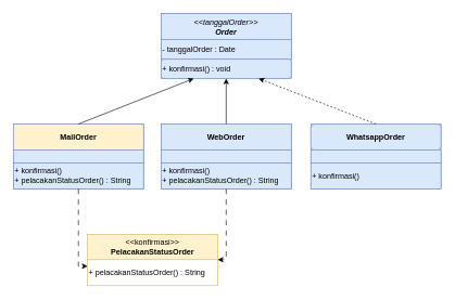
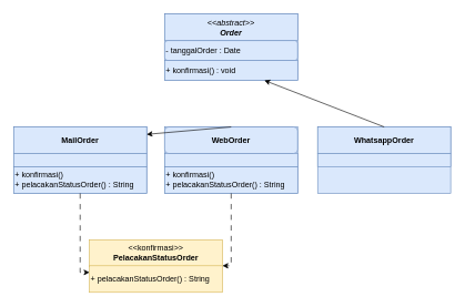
  <mxCell id="0" />
  <mxCell id="1" parent="0" />
  <mxCell id="2" value="" style="group;fillColor=#dae8fc;strokeColor=#6c8ebf;" parent="1" vertex="1" connectable="0"><mxGeometry x="247" y="20" width="200" height="100" as="geometry" /></mxCell>
- <mxCell id="3" value="- tanggalOrder : Date" style="rounded=0;whiteSpace=wrap;html=1;align=left;fillColor=#dae8fc;strokeColor=#6c8ebf;" parent="2" vertex="1"><mxGeometry y="40" width="200" height="30" as="geometry" /></mxCell>
- <mxCell id="4" value="&lt;i&gt;&amp;lt;&amp;lt;tanggalOrder&amp;gt;&amp;gt;&lt;br&gt;&lt;b&gt;Order&lt;/b&gt;&lt;/i&gt;" style="rounded=0;whiteSpace=wrap;html=1;fillColor=#dae8fc;strokeColor=#6c8ebf;" parent="2" vertex="1"><mxGeometry width="200" height="40" as="geometry" /></mxCell>
- <mxCell id="5" value="+ konfirmasi() : void" style="whiteSpace=wrap;html=1;align=left;fillColor=#dae8fc;strokeColor=#6c8ebf;rounded=1;" parent="2" vertex="1"><mxGeometry y="70" width="200" height="30" as="geometry" /></mxCell>
+ <mxCell id="3" value="- tanggalOrder : Date" style="whiteSpace=wrap;html=1;align=left;fillColor=#dae8fc;strokeColor=#6c8ebf;rounded=1;" parent="2" vertex="1"><mxGeometry y="40" width="200" height="30" as="geometry" /></mxCell>
+ <mxCell id="4" value="&lt;i&gt;&amp;lt;&amp;lt;abstract&amp;gt;&amp;gt;&lt;br&gt;&lt;b&gt;Order&lt;/b&gt;&lt;/i&gt;" style="rounded=0;whiteSpace=wrap;html=1;fillColor=#dae8fc;strokeColor=#6c8ebf;" parent="2" vertex="1"><mxGeometry width="200" height="40" as="geometry" /></mxCell>
+ <mxCell id="5" value="+ konfirmasi() : void" style="rounded=0;whiteSpace=wrap;html=1;align=left;fillColor=#dae8fc;strokeColor=#6c8ebf;" parent="2" vertex="1"><mxGeometry y="70" width="200" height="30" as="geometry" /></mxCell>
  <mxCell id="6" value="" style="group;fillColor=#dae8fc;strokeColor=#6c8ebf;" parent="1" vertex="1" connectable="0"><mxGeometry x="20" y="190" width="200" height="100" as="geometry" /></mxCell>
  <mxCell id="7" value="" style="rounded=0;whiteSpace=wrap;html=1;align=left;fillColor=#dae8fc;strokeColor=#6c8ebf;" parent="6" vertex="1"><mxGeometry y="40" width="200" height="20" as="geometry" /></mxCell>
- <mxCell id="8" value="&lt;b&gt;MailOrder&lt;/b&gt;" style="rounded=0;whiteSpace=wrap;html=1;fillColor=#fff2cc;strokeColor=#6c8ebf;" parent="6" vertex="1"><mxGeometry width="200" height="40" as="geometry" /></mxCell>
+ <mxCell id="8" value="&lt;b&gt;MailOrder&lt;/b&gt;" style="rounded=0;whiteSpace=wrap;html=1;fillColor=#dae8fc;strokeColor=#6c8ebf;" parent="6" vertex="1"><mxGeometry width="200" height="40" as="geometry" /></mxCell>
  <mxCell id="9" value="+ konfirmasi()&lt;br&gt;+ pelacakanStatusOrder() : String" style="rounded=0;whiteSpace=wrap;html=1;align=left;fillColor=#dae8fc;strokeColor=#6c8ebf;" parent="6" vertex="1"><mxGeometry y="60" width="200" height="40" as="geometry" /></mxCell>
  <mxCell id="10" value="" style="group;fillColor=#dae8fc;strokeColor=#6c8ebf;" parent="1" vertex="1" connectable="0"><mxGeometry x="247" y="190" width="200" height="100" as="geometry" /></mxCell>
  <mxCell id="11" value="" style="rounded=0;whiteSpace=wrap;html=1;align=left;fillColor=#dae8fc;strokeColor=#6c8ebf;" parent="10" vertex="1"><mxGeometry y="40" width="200" height="20" as="geometry" /></mxCell>
- <mxCell id="12" value="&lt;b&gt;WebOrder&lt;/b&gt;" style="rounded=0;whiteSpace=wrap;html=1;fillColor=#dae8fc;strokeColor=#6c8ebf;" parent="10" vertex="1"><mxGeometry width="200" height="40" as="geometry" /></mxCell>
+ <mxCell id="12" value="&lt;b&gt;WebOrder&lt;/b&gt;" style="whiteSpace=wrap;html=1;fillColor=#dae8fc;strokeColor=#6c8ebf;rounded=1;" parent="10" vertex="1"><mxGeometry width="200" height="40" as="geometry" /></mxCell>
  <mxCell id="13" value="+ konfirmasi()&lt;br&gt;+ pelacakanStatusOrder() : String" style="rounded=0;whiteSpace=wrap;html=1;align=left;fillColor=#dae8fc;strokeColor=#6c8ebf;" parent="10" vertex="1"><mxGeometry y="60" width="200" height="40" as="geometry" /></mxCell>
  <mxCell id="14" value="" style="group;fillColor=#dae8fc;strokeColor=#6c8ebf;" parent="1" vertex="1" connectable="0"><mxGeometry x="477" y="190" width="200" height="100" as="geometry" /></mxCell>
  <mxCell id="15" value="" style="rounded=0;whiteSpace=wrap;html=1;align=left;fillColor=#dae8fc;strokeColor=#6c8ebf;" parent="14" vertex="1"><mxGeometry y="40" width="200" height="20" as="geometry" /></mxCell>
- <mxCell id="16" value="&lt;b&gt;WhatsappOrder&lt;/b&gt;" style="whiteSpace=wrap;html=1;fillColor=#dae8fc;strokeColor=#6c8ebf;rounded=1;" parent="14" vertex="1"><mxGeometry width="200" height="40" as="geometry" /></mxCell>
- <mxCell id="17" value="+ konfirmasi()&amp;nbsp;" style="rounded=0;whiteSpace=wrap;html=1;align=left;fillColor=#dae8fc;strokeColor=#6c8ebf;" parent="14" vertex="1"><mxGeometry y="60" width="200" height="40" as="geometry" /></mxCell>
+ <mxCell id="16" value="&lt;b&gt;WhatsappOrder&lt;/b&gt;" style="rounded=0;whiteSpace=wrap;html=1;fillColor=#dae8fc;strokeColor=#6c8ebf;" parent="14" vertex="1"><mxGeometry width="200" height="40" as="geometry" /></mxCell>
  <mxCell id="18" value="&amp;lt;&amp;lt;konfirmasi&amp;gt;&amp;gt;&lt;br&gt;&lt;b&gt;PelacakanStatusOrder&lt;/b&gt;" style="rounded=0;whiteSpace=wrap;html=1;fillColor=#fff2cc;strokeColor=#d6b656;" parent="1" vertex="1"><mxGeometry x="134" y="360" width="200" height="40" as="geometry" /></mxCell>
- <mxCell id="19" value="+ pelacakanStatusOrder() : String" style="rounded=0;whiteSpace=wrap;html=1;align=left;fillColor=#ffffff;strokeColor=#d6b656;" parent="1" vertex="1"><mxGeometry x="134" y="399" width="200" height="40" as="geometry" /></mxCell>
- <mxCell id="20" style="rounded=0;html=1;exitX=0.5;exitY=0;exitDx=0;exitDy=0;entryX=0.25;entryY=1;entryDx=0;entryDy=0;" parent="1" source="8" target="5" edge="1"><mxGeometry relative="1" as="geometry" /></mxCell>
- <mxCell id="21" style="edgeStyle=none;rounded=0;html=1;exitX=0.5;exitY=0;exitDx=0;exitDy=0;entryX=0.5;entryY=1;entryDx=0;entryDy=0;" parent="1" source="12" target="5" edge="1"><mxGeometry relative="1" as="geometry" /></mxCell>
- <mxCell id="22" style="edgeStyle=none;rounded=0;html=1;entryX=0.75;entryY=1;entryDx=0;entryDy=0;exitX=0.5;exitY=0;exitDx=0;exitDy=0;dashed=1;" parent="1" source="16" target="5" edge="1"><mxGeometry relative="1" as="geometry" /></mxCell>
+ <mxCell id="19" value="+ pelacakanStatusOrder() : String" style="rounded=0;whiteSpace=wrap;html=1;align=left;fillColor=#fff2cc;strokeColor=#d6b656;" parent="1" vertex="1"><mxGeometry x="134" y="399" width="200" height="40" as="geometry" /></mxCell>
+ <mxCell id="21" style="edgeStyle=none;rounded=0;html=1;exitX=0.5;exitY=0;exitDx=0;exitDy=0;" parent="1" source="12" target="8" edge="1"><mxGeometry relative="1" as="geometry" /></mxCell>
+ <mxCell id="22" style="edgeStyle=none;rounded=0;html=1;entryX=0.75;entryY=1;entryDx=0;entryDy=0;exitX=0.5;exitY=0;exitDx=0;exitDy=0;" parent="1" source="16" target="5" edge="1"><mxGeometry relative="1" as="geometry" /></mxCell>
  <mxCell id="23" style="edgeStyle=orthogonalEdgeStyle;html=1;exitX=0.5;exitY=1;exitDx=0;exitDy=0;entryX=0;entryY=0.25;entryDx=0;entryDy=0;dashed=1;dashPattern=8 8;rounded=0;" edge="1" parent="1" source="9" target="19"><mxGeometry relative="1" as="geometry" /></mxCell>
  <mxCell id="24" style="edgeStyle=orthogonalEdgeStyle;rounded=0;html=1;exitX=0.5;exitY=1;exitDx=0;exitDy=0;entryX=1;entryY=0;entryDx=0;entryDy=0;dashed=1;dashPattern=8 8;" edge="1" parent="1" source="13" target="19"><mxGeometry relative="1" as="geometry"><Array as="points"><mxPoint x="347" y="399" /></Array></mxGeometry></mxCell>
